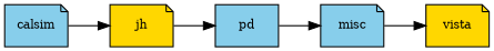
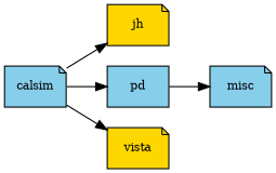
  digraph {
    rankdir=LR
    node [fillcolor=skyblue fontsize=10.0 shape=note style=filled]
    jh [fillcolor=gold]
    calsim
    pd [shape=box]
    vista [fillcolor=gold]
    misc
    calsim -> jh
-   jh -> pd
-   misc -> vista
+   calsim -> pd
+   calsim -> vista
    pd -> misc
  }
